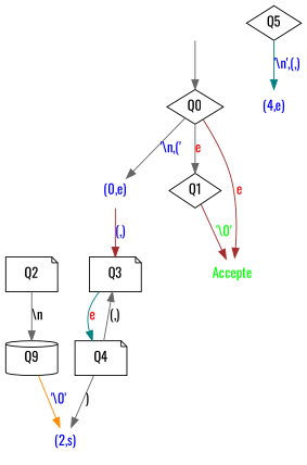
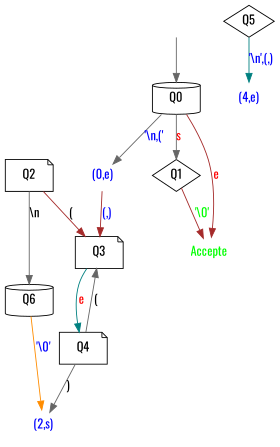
  digraph {
    fontname=Oswald
    node [fontname=Oswald shape=diamond]
    edge [color=gray40 fontname=Oswald]
    Accepte [color=white fontcolor=green]
    nothing [style=invisible shape=""]
-   Q0
+   Q0 [shape=cylinder]
    "(0,e)" [color=white fontcolor=blue]
    Q1
    Q3 [shape=note]
    "(2,s)" [color=white fontcolor=blue]
    "(4,e)" [color=white fontcolor=blue shape=cylinder]
    Q2 [shape=note]
-   Q6 [shape=cylinder label=Q9]
+   Q6 [shape=cylinder]
    Q4 [shape=note]
    Q5
    nothing -> Q0
    Q0 -> Accepte [color=brown fontcolor=red label=e]
    Q0 -> "(0,e)" [fontcolor=blue label="'\\n,('"]
-   Q0 -> Q1 [fontcolor=red label=e]
+   Q0 -> Q1 [fontcolor=red label=s]
    "(0,e)" -> Q3 [color=brown fontcolor=blue label="(,)"]
    Q1 -> Accepte [color=brown fontcolor=green label="'\\0'"]
    Q3 -> Q4 [color=teal fontcolor=red label=e]
+   Q2 -> Q3 [color=brown label="("]
    Q2 -> Q6 [label="\\n"]
    Q6 -> "(2,s)" [color=darkorange fontcolor=blue label="'\\0'"]
-   Q4 -> Q3 [label="(,)"]
+   Q4 -> Q3 [label="("]
    Q4 -> "(2,s)" [label=")"]
    Q5 -> "(4,e)" [color=teal fontcolor=blue label="'\\n',(,)"]
  }
